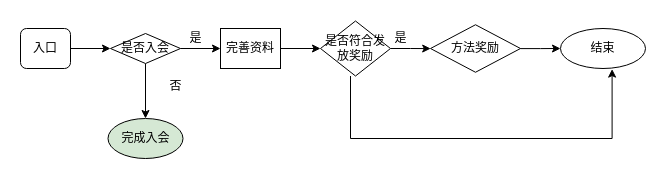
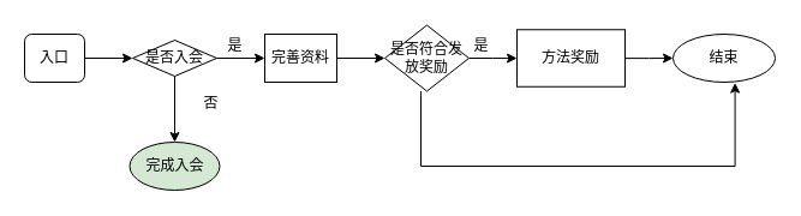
  <mxCell id="0" />
  <mxCell id="1" parent="0" />
  <mxCell id="2" value="入口" style="rounded=1;whiteSpace=wrap;html=1;" vertex="1" parent="1"><mxGeometry x="20" y="28" width="50" height="40" as="geometry" /></mxCell>
  <mxCell id="3" value="" style="endArrow=classic;html=1;rounded=0;exitX=1;exitY=0.5;exitDx=0;exitDy=0;entryX=0;entryY=0.5;entryDx=0;entryDy=0;" edge="1" parent="1" source="2"><mxGeometry width="50" height="50" relative="1" as="geometry"><mxPoint x="350" y="208" as="sourcePoint" /><mxPoint x="110" y="48" as="targetPoint" /></mxGeometry></mxCell>
  <mxCell id="4" value="" style="edgeStyle=orthogonalEdgeStyle;rounded=0;orthogonalLoop=1;jettySize=auto;html=1;" edge="1" parent="1" source="6" target="7"><mxGeometry relative="1" as="geometry" /></mxCell>
  <mxCell id="5" value="" style="edgeStyle=orthogonalEdgeStyle;rounded=0;orthogonalLoop=1;jettySize=auto;html=1;" edge="1" parent="1" source="6" target="9"><mxGeometry relative="1" as="geometry" /></mxCell>
  <mxCell id="6" value="是否入会" style="rhombus;whiteSpace=wrap;html=1;" vertex="1" parent="1"><mxGeometry x="110" y="33" width="70" height="30" as="geometry" /></mxCell>
  <mxCell id="7" value="完成入会" style="ellipse;whiteSpace=wrap;html=1;fillColor=#d5e8d4;" vertex="1" parent="1"><mxGeometry x="107.5" y="118" width="75" height="40" as="geometry" /></mxCell>
  <mxCell id="8" value="" style="edgeStyle=orthogonalEdgeStyle;rounded=0;orthogonalLoop=1;jettySize=auto;html=1;" edge="1" parent="1" source="9" target="11"><mxGeometry relative="1" as="geometry" /></mxCell>
  <mxCell id="9" value="完善资料" style="whiteSpace=wrap;html=1;" vertex="1" parent="1"><mxGeometry x="220" y="28" width="60" height="40" as="geometry" /></mxCell>
  <mxCell id="10" value="" style="edgeStyle=orthogonalEdgeStyle;rounded=0;orthogonalLoop=1;jettySize=auto;html=1;" edge="1" parent="1" source="11" target="15"><mxGeometry relative="1" as="geometry" /></mxCell>
  <mxCell id="11" value="是否符合发放奖励" style="rhombus;whiteSpace=wrap;html=1;" vertex="1" parent="1"><mxGeometry x="320" y="20.5" width="70" height="55" as="geometry" /></mxCell>
  <mxCell id="12" value="否" style="text;html=1;align=center;verticalAlign=middle;resizable=0;points=[];autosize=1;strokeColor=none;fillColor=none;" vertex="1" parent="1"><mxGeometry x="160" y="75.5" width="30" height="20" as="geometry" /></mxCell>
  <mxCell id="13" value="是" style="text;html=1;align=center;verticalAlign=middle;resizable=0;points=[];autosize=1;strokeColor=none;fillColor=none;" vertex="1" parent="1"><mxGeometry x="180" y="28" width="30" height="20" as="geometry" /></mxCell>
  <mxCell id="14" value="" style="edgeStyle=orthogonalEdgeStyle;rounded=0;orthogonalLoop=1;jettySize=auto;html=1;" edge="1" parent="1" source="15" target="16"><mxGeometry relative="1" as="geometry" /></mxCell>
- <mxCell id="15" value="方法奖励" style="rhombus;whiteSpace=wrap;html=1;" vertex="1" parent="1"><mxGeometry x="430" y="24.25" width="90" height="47.5" as="geometry" /></mxCell>
+ <mxCell id="15" value="方法奖励" style="whiteSpace=wrap;html=1;" vertex="1" parent="1"><mxGeometry x="430" y="24.25" width="90" height="47.5" as="geometry" /></mxCell>
  <mxCell id="16" value="结束" style="ellipse;whiteSpace=wrap;html=1;" vertex="1" parent="1"><mxGeometry x="560" y="28" width="85" height="40" as="geometry" /></mxCell>
  <mxCell id="17" value="是" style="text;html=1;align=center;verticalAlign=middle;resizable=0;points=[];autosize=1;strokeColor=none;fillColor=none;" vertex="1" parent="1"><mxGeometry x="385" y="28" width="30" height="20" as="geometry" /></mxCell>
  <mxCell id="18" value="" style="edgeStyle=elbowEdgeStyle;elbow=vertical;endArrow=classic;html=1;rounded=0;entryX=0.607;entryY=1.015;entryDx=0;entryDy=0;entryPerimeter=0;" edge="1" parent="1" target="16"><mxGeometry width="50" height="50" relative="1" as="geometry"><mxPoint x="350" y="75.5" as="sourcePoint" /><mxPoint x="610" y="138" as="targetPoint" /><Array as="points"><mxPoint x="470" y="138" /></Array></mxGeometry></mxCell>
